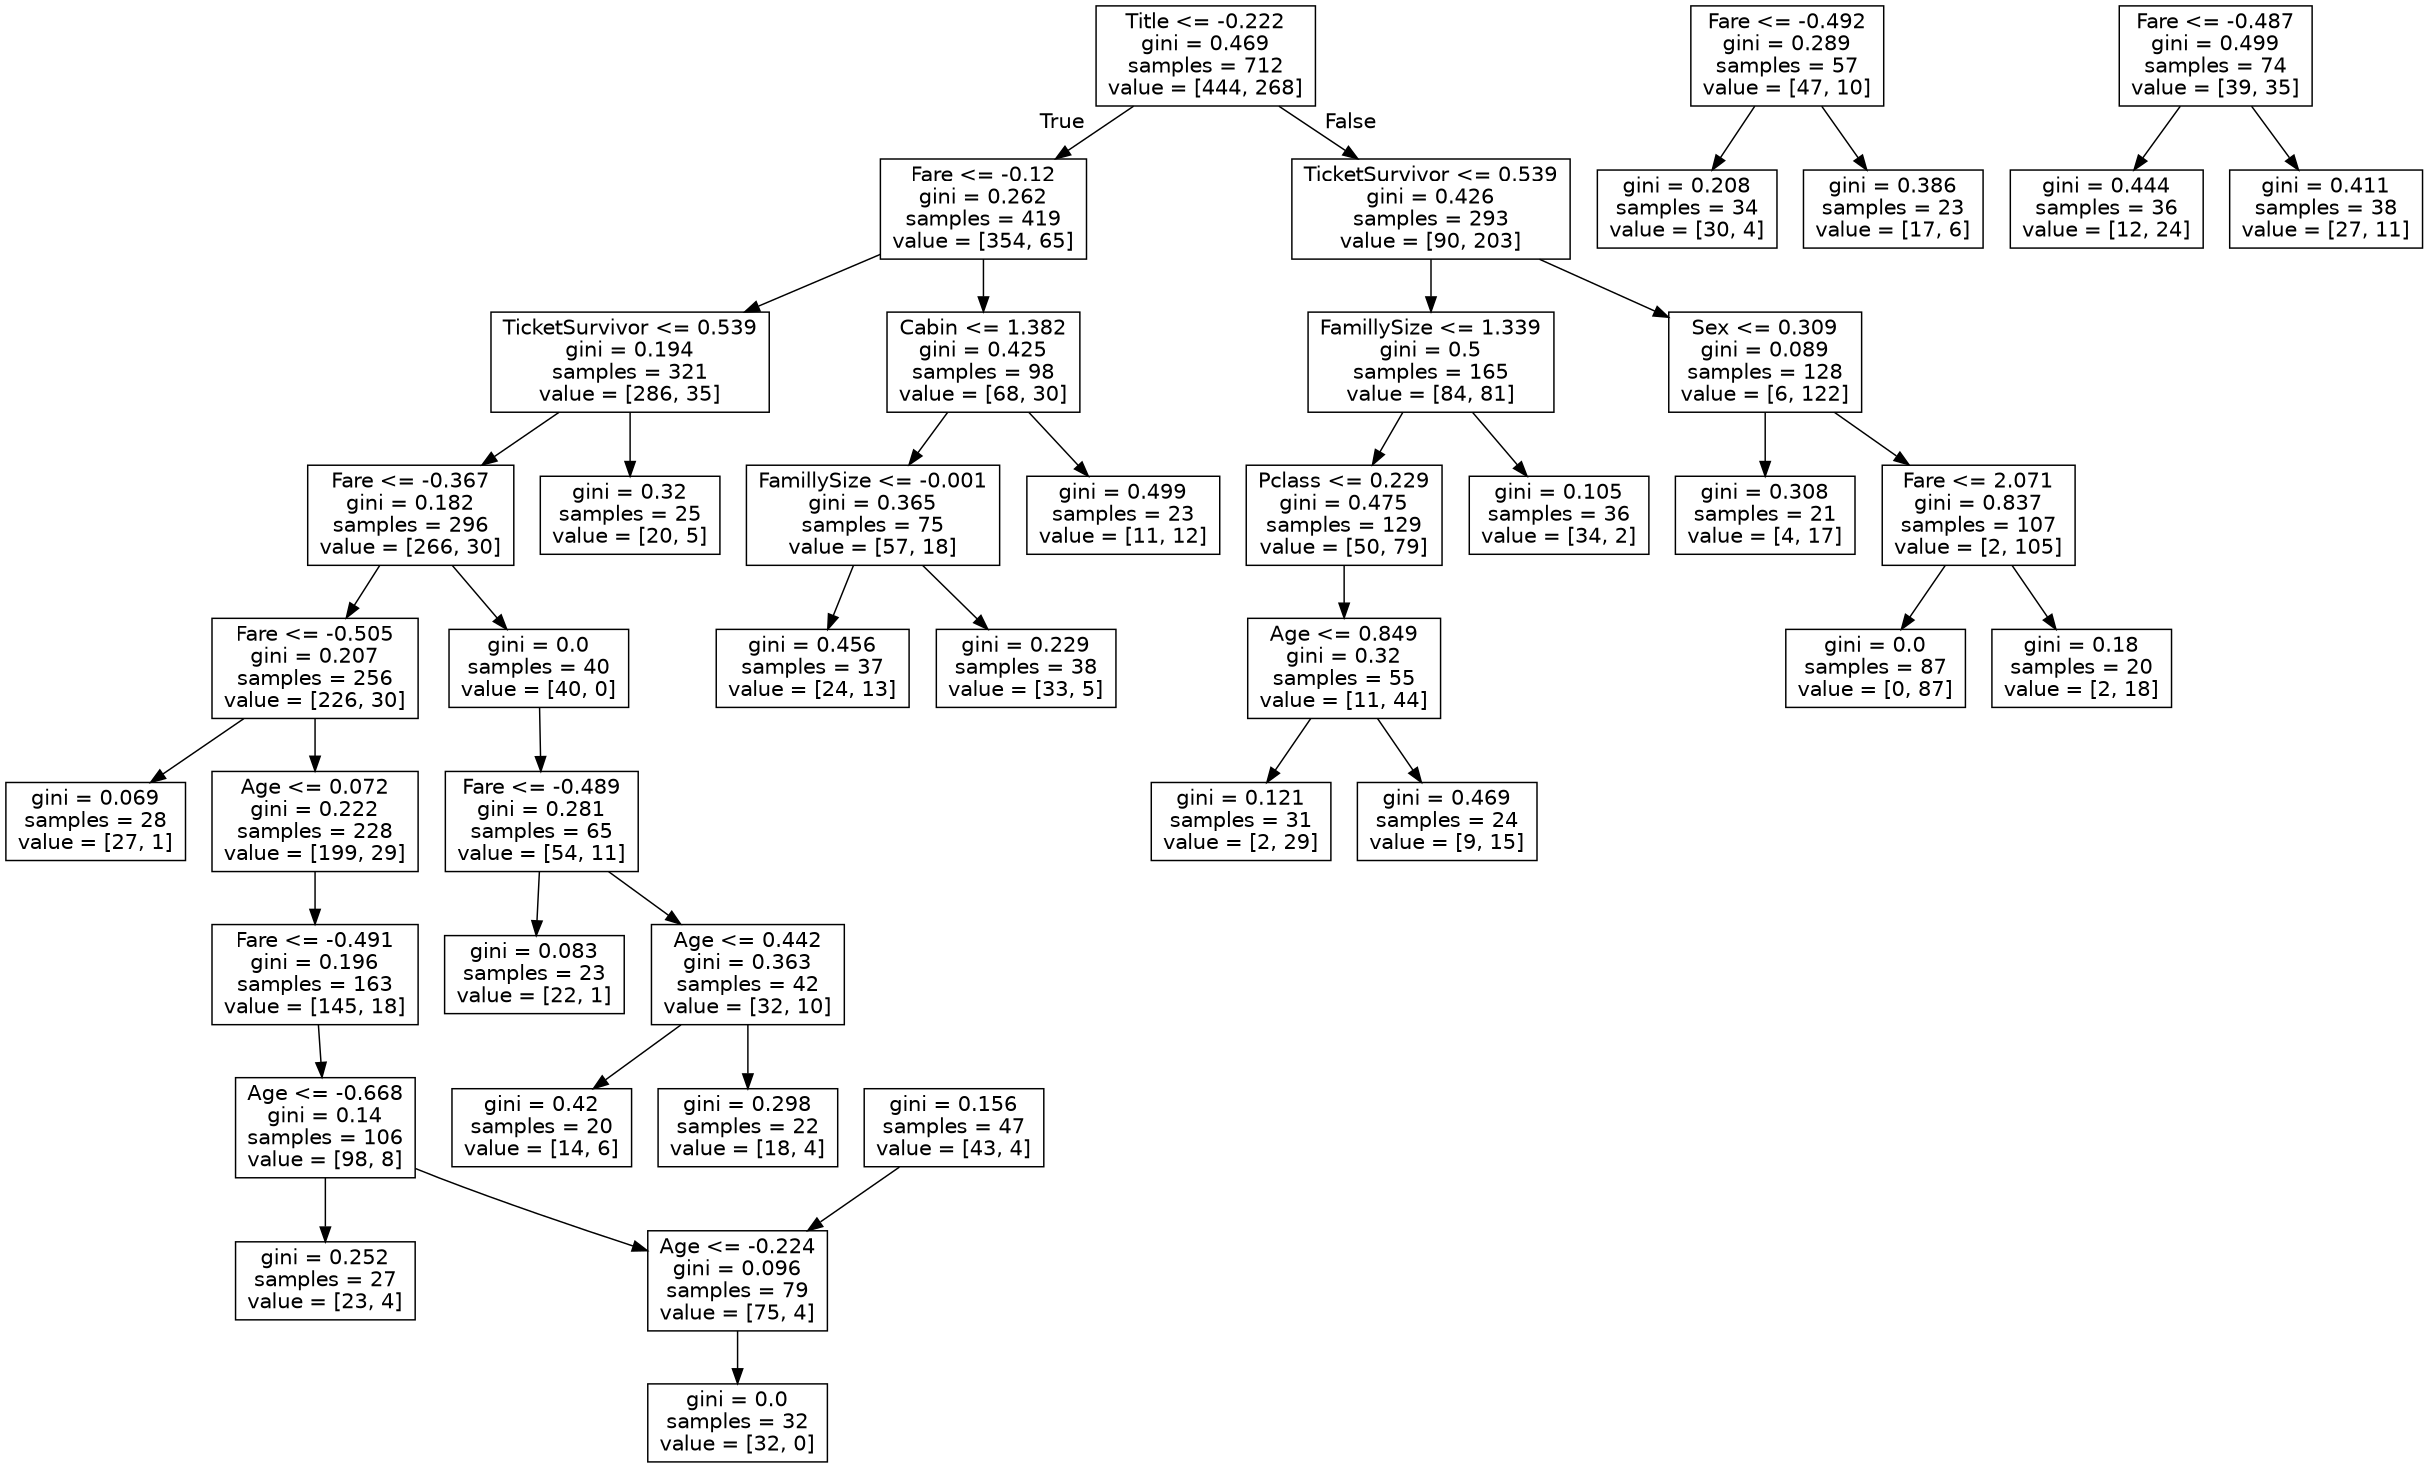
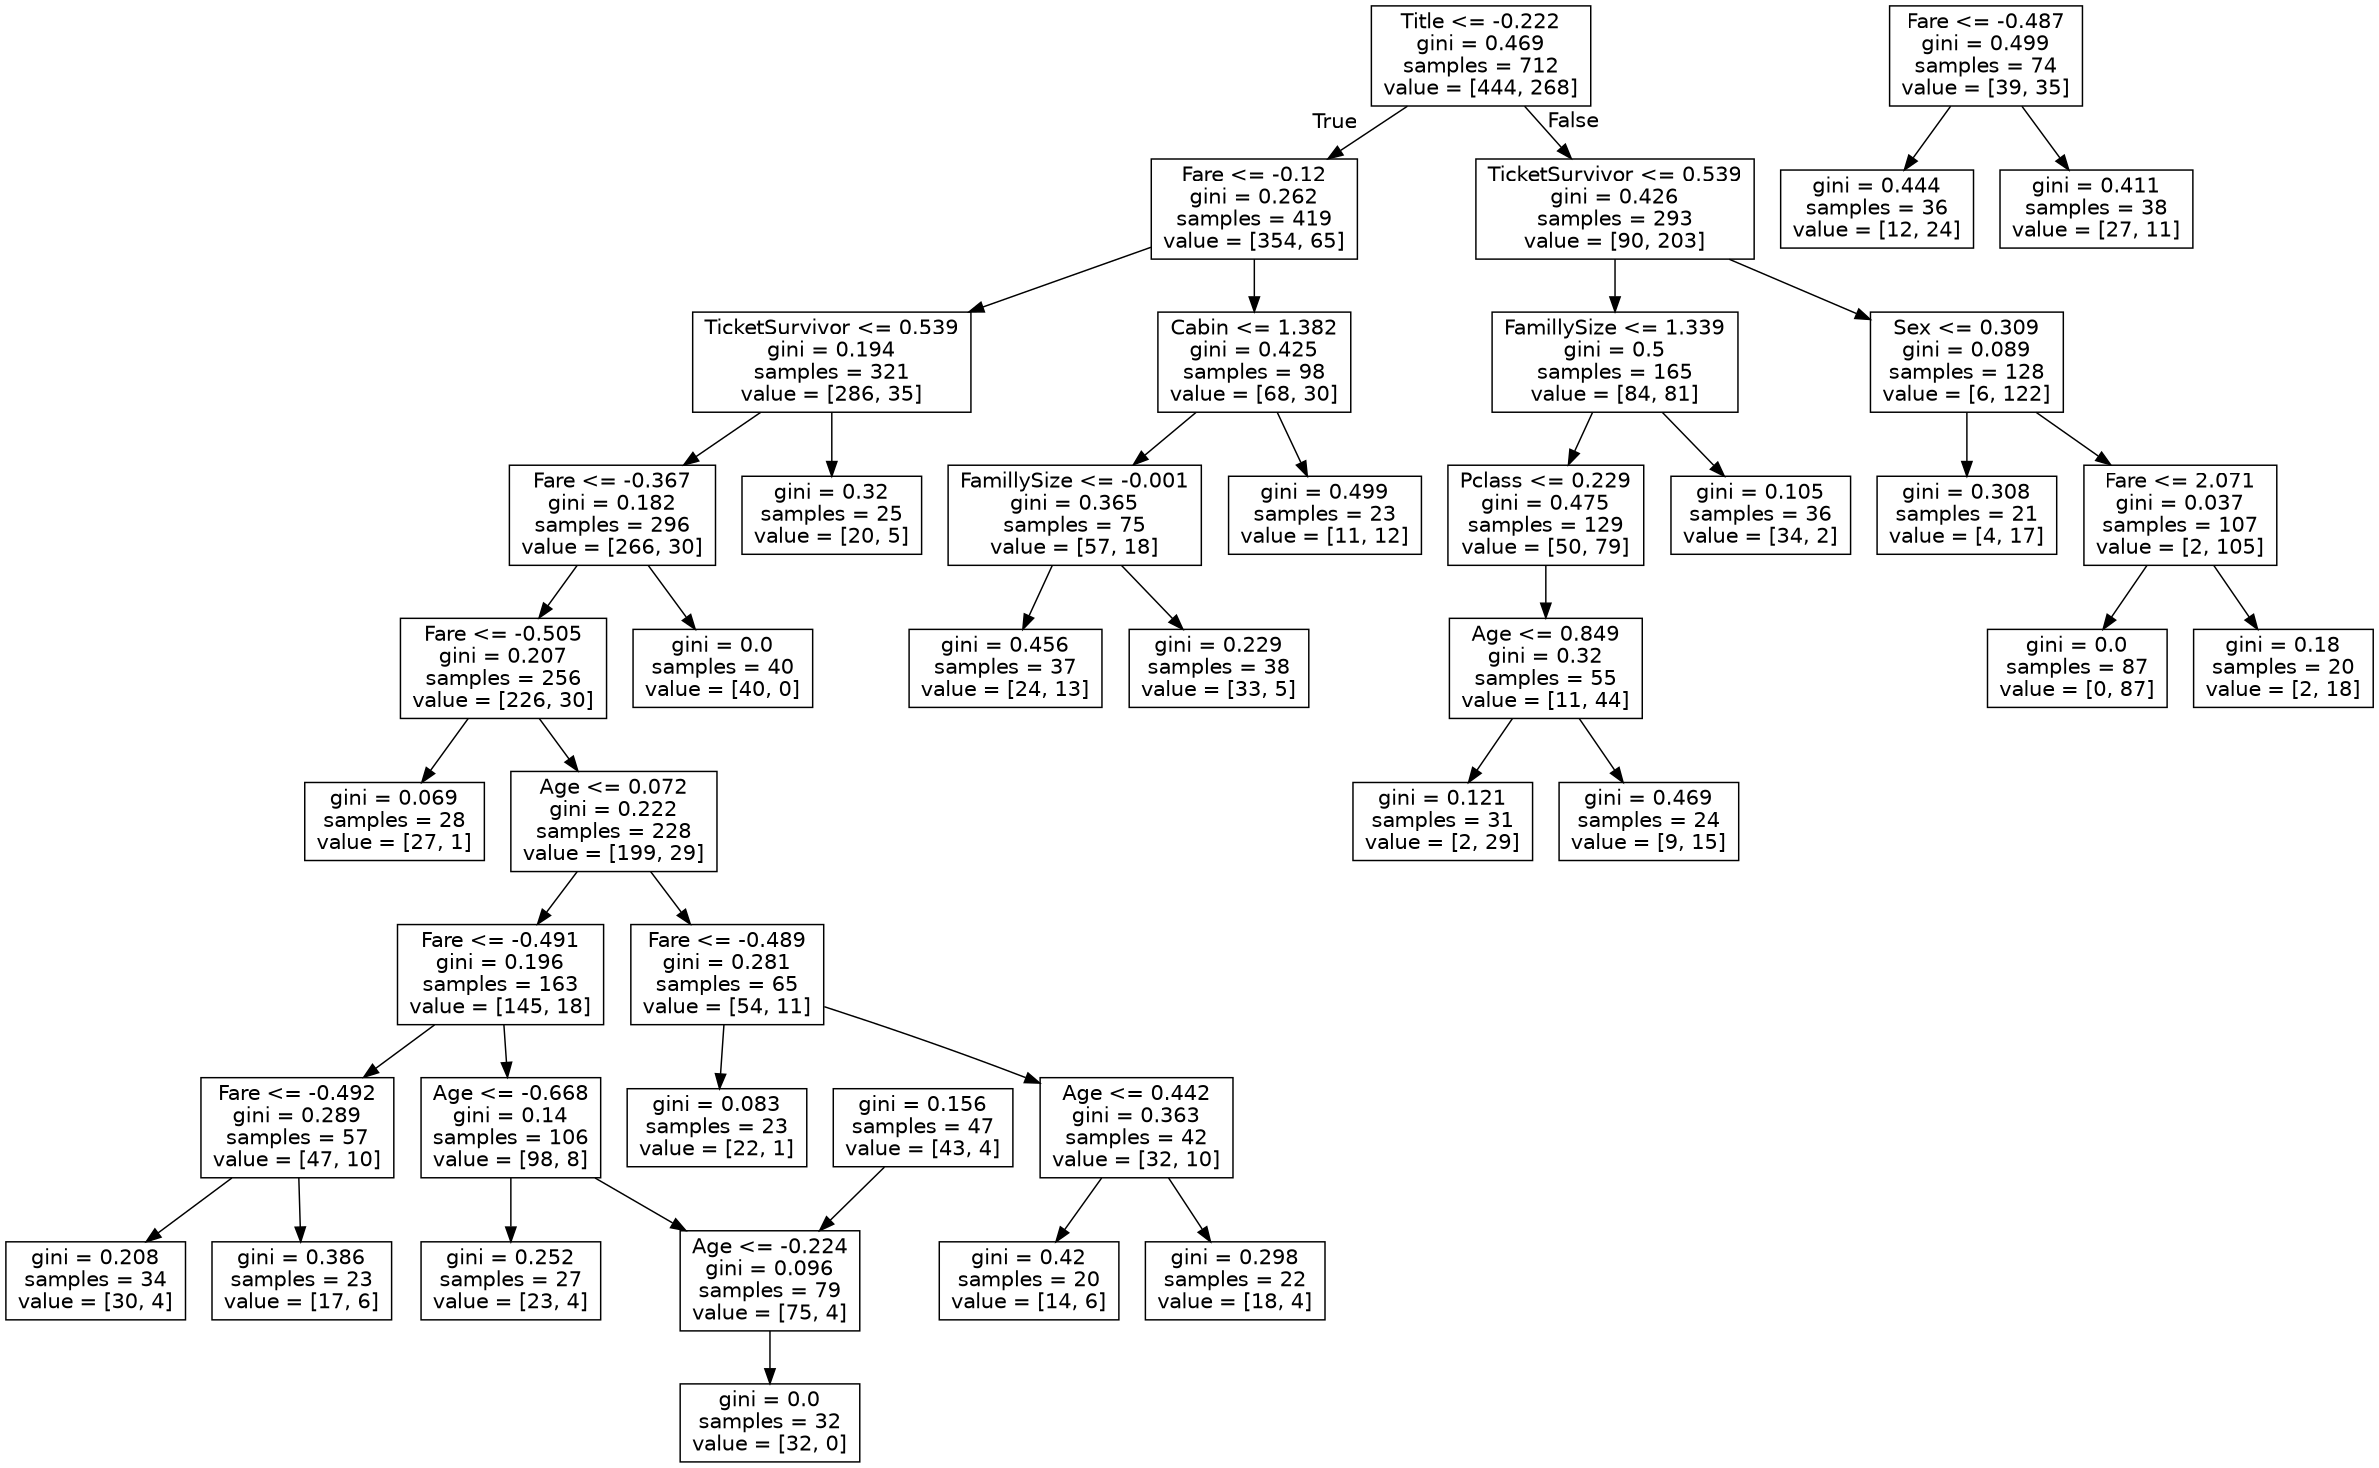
  digraph {
    node [fontname=helvetica shape=box]
    edge [fontname=helvetica]
    n1 [label="Title <= -0.222\ngini = 0.469\nsamples = 712\nvalue = [444, 268]"]
    n2 [label="Fare <= -0.12\ngini = 0.262\nsamples = 419\nvalue = [354, 65]"]
    n3 [label="TicketSurvivor <= 0.539\ngini = 0.426\nsamples = 293\nvalue = [90, 203]"]
    n4 [label="TicketSurvivor <= 0.539\ngini = 0.194\nsamples = 321\nvalue = [286, 35]"]
    n5 [label="Cabin <= 1.382\ngini = 0.425\nsamples = 98\nvalue = [68, 30]"]
    n6 [label="FamillySize <= 1.339\ngini = 0.5\nsamples = 165\nvalue = [84, 81]"]
    n7 [label="Sex <= 0.309\ngini = 0.089\nsamples = 128\nvalue = [6, 122]"]
    n8 [label="Fare <= -0.367\ngini = 0.182\nsamples = 296\nvalue = [266, 30]"]
    n9 [label="gini = 0.32\nsamples = 25\nvalue = [20, 5]"]
    n10 [label="FamillySize <= -0.001\ngini = 0.365\nsamples = 75\nvalue = [57, 18]"]
    n11 [label="gini = 0.499\nsamples = 23\nvalue = [11, 12]"]
    n12 [label="Fare <= -0.505\ngini = 0.207\nsamples = 256\nvalue = [226, 30]"]
    n13 [label="gini = 0.0\nsamples = 40\nvalue = [40, 0]"]
    n14 [label="gini = 0.069\nsamples = 28\nvalue = [27, 1]"]
    n15 [label="Age <= 0.072\ngini = 0.222\nsamples = 228\nvalue = [199, 29]"]
    n16 [label="Fare <= -0.491\ngini = 0.196\nsamples = 163\nvalue = [145, 18]"]
    n17 [label="Fare <= -0.489\ngini = 0.281\nsamples = 65\nvalue = [54, 11]"]
    n18 [label="Fare <= -0.492\ngini = 0.289\nsamples = 57\nvalue = [47, 10]"]
    n19 [label="Age <= -0.668\ngini = 0.14\nsamples = 106\nvalue = [98, 8]"]
    n20 [label="gini = 0.083\nsamples = 23\nvalue = [22, 1]"]
    n21 [label="Age <= 0.442\ngini = 0.363\nsamples = 42\nvalue = [32, 10]"]
    n22 [label="gini = 0.208\nsamples = 34\nvalue = [30, 4]"]
    n23 [label="gini = 0.386\nsamples = 23\nvalue = [17, 6]"]
    n24 [label="gini = 0.252\nsamples = 27\nvalue = [23, 4]"]
    n25 [label="Age <= -0.224\ngini = 0.096\nsamples = 79\nvalue = [75, 4]"]
    n26 [label="gini = 0.0\nsamples = 32\nvalue = [32, 0]"]
    n27 [label="gini = 0.156\nsamples = 47\nvalue = [43, 4]"]
    n28 [label="gini = 0.42\nsamples = 20\nvalue = [14, 6]"]
    n29 [label="gini = 0.298\nsamples = 22\nvalue = [18, 4]"]
    n30 [label="gini = 0.456\nsamples = 37\nvalue = [24, 13]"]
    n31 [label="gini = 0.229\nsamples = 38\nvalue = [33, 5]"]
    n32 [label="Pclass <= 0.229\ngini = 0.475\nsamples = 129\nvalue = [50, 79]"]
    n33 [label="gini = 0.105\nsamples = 36\nvalue = [34, 2]"]
    n34 [label="gini = 0.308\nsamples = 21\nvalue = [4, 17]"]
-   n35 [label="Fare <= 2.071\ngini = 0.837\nsamples = 107\nvalue = [2, 105]"]
+   n35 [label="Fare <= 2.071\ngini = 0.037\nsamples = 107\nvalue = [2, 105]"]
    n36 [label="Age <= 0.849\ngini = 0.32\nsamples = 55\nvalue = [11, 44]"]
    n37 [label="gini = 0.121\nsamples = 31\nvalue = [2, 29]"]
    n38 [label="gini = 0.469\nsamples = 24\nvalue = [9, 15]"]
    n39 [label="Fare <= -0.487\ngini = 0.499\nsamples = 74\nvalue = [39, 35]"]
    n40 [label="gini = 0.444\nsamples = 36\nvalue = [12, 24]"]
    n41 [label="gini = 0.411\nsamples = 38\nvalue = [27, 11]"]
    n42 [label="gini = 0.0\nsamples = 87\nvalue = [0, 87]"]
    n43 [label="gini = 0.18\nsamples = 20\nvalue = [2, 18]"]
    n1 -> n2 [headlabel=True labelangle=45 labeldistance=2.5]
    n1 -> n3 [headlabel=False labelangle=-45 labeldistance=2.5]
    n2 -> n4
    n2 -> n5
    n3 -> n6
    n3 -> n7
    n4 -> n8
    n4 -> n9
    n5 -> n10
    n5 -> n11
    n6 -> n32
    n6 -> n33
    n7 -> n34
    n7 -> n35
    n8 -> n12
    n8 -> n13
    n10 -> n30
    n10 -> n31
    n12 -> n14
    n12 -> n15
    n15 -> n16
-   n13 -> n17
+   n15 -> n17
+   n16 -> n18
    n16 -> n19
    n17 -> n20
    n17 -> n21
    n18 -> n22
    n18 -> n23
    n19 -> n24
    n19 -> n25
    n21 -> n28
    n21 -> n29
    n25 -> n26
    n27 -> n25
    n32 -> n36
    n35 -> n42
    n35 -> n43
    n36 -> n37
    n36 -> n38
    n39 -> n40
    n39 -> n41
  }
